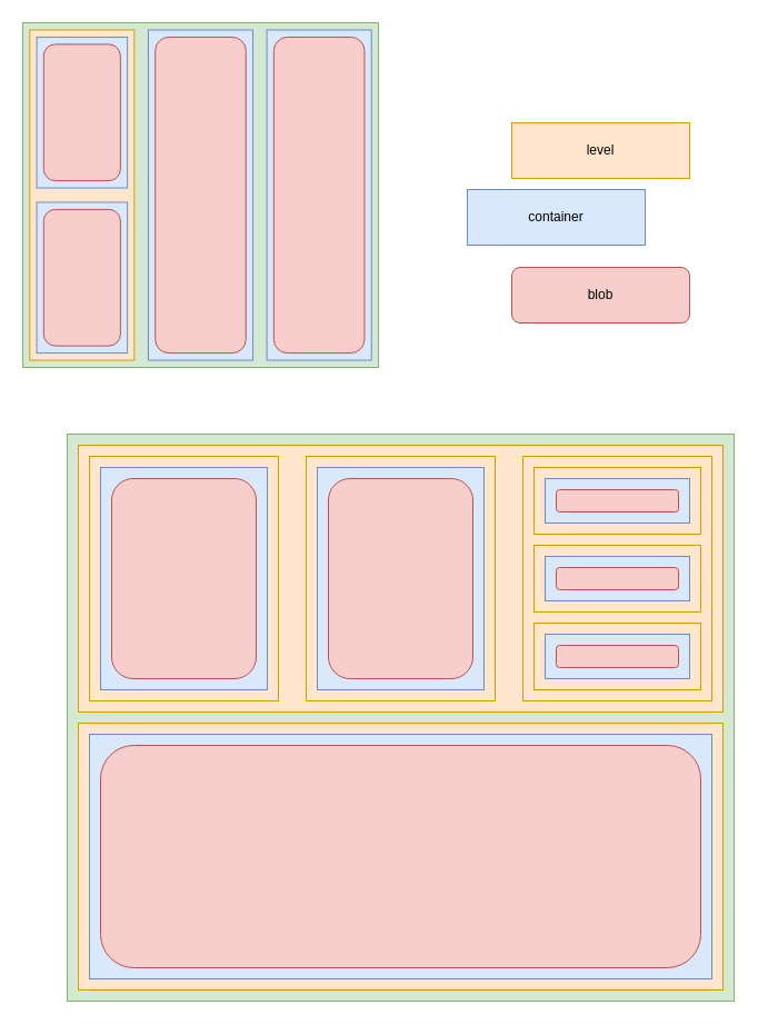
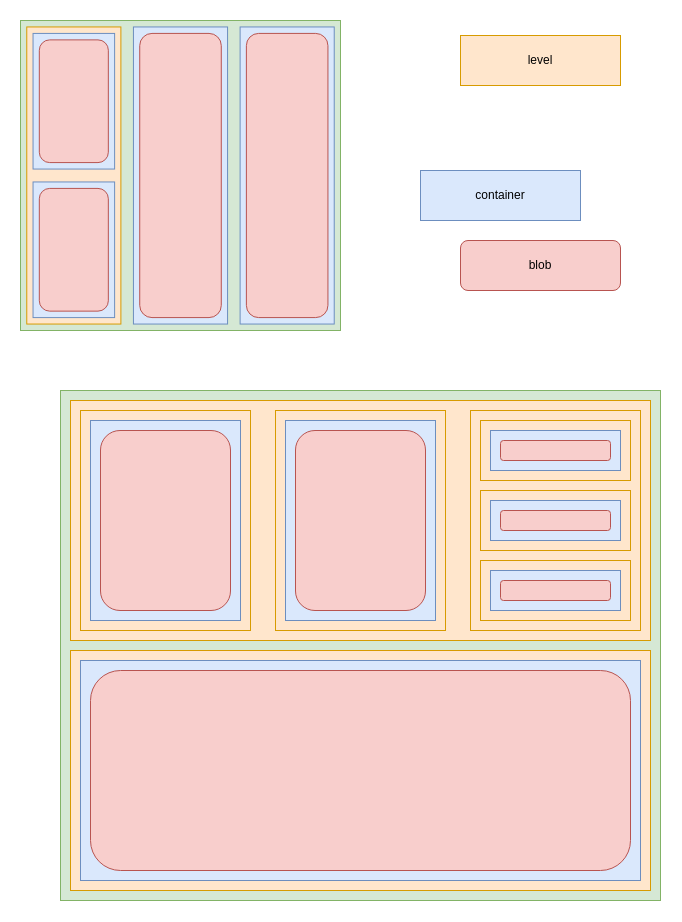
  <mxCell id="0" />
  <mxCell id="1" parent="0" />
- <mxCell id="2" value="level" style="rounded=0;whiteSpace=wrap;html=1;fillColor=#ffe6cc;strokeColor=#d79b00;" vertex="1" parent="1"><mxGeometry x="460" y="110" width="160" height="50" as="geometry" /></mxCell>
+ <mxCell id="2" value="level" style="rounded=0;whiteSpace=wrap;html=1;fillColor=#ffe6cc;strokeColor=#d79b00;" vertex="1" parent="1"><mxGeometry x="460" y="35" width="160" height="50" as="geometry" /></mxCell>
  <mxCell id="3" value="container" style="rounded=0;whiteSpace=wrap;html=1;fillColor=#dae8fc;strokeColor=#6c8ebf;" vertex="1" parent="1"><mxGeometry x="420" y="170" width="160" height="50" as="geometry" /></mxCell>
  <mxCell id="4" value="blob" style="rounded=1;whiteSpace=wrap;html=1;fillColor=#f8cecc;strokeColor=#b85450;" vertex="1" parent="1"><mxGeometry x="460" y="240" width="160" height="50" as="geometry" /></mxCell>
  <mxCell id="5" value="" style="group" vertex="1" connectable="0" parent="1"><mxGeometry x="20" y="20" width="320" height="310" as="geometry" /></mxCell>
  <mxCell id="6" value="" style="rounded=0;whiteSpace=wrap;html=1;fillColor=#d5e8d4;strokeColor=#82b366;" vertex="1" parent="5"><mxGeometry width="320" height="310" as="geometry" /></mxCell>
  <mxCell id="7" value="" style="rounded=0;whiteSpace=wrap;html=1;fillColor=#ffe6cc;strokeColor=#d79b00;" vertex="1" parent="5"><mxGeometry x="6.275" y="6.458" width="94.118" height="297.083" as="geometry" /></mxCell>
  <mxCell id="8" value="" style="rounded=0;whiteSpace=wrap;html=1;fillColor=#dae8fc;strokeColor=#6c8ebf;" vertex="1" parent="5"><mxGeometry x="112.941" y="6.458" width="94.118" height="297.083" as="geometry" /></mxCell>
  <mxCell id="9" value="" style="rounded=0;whiteSpace=wrap;html=1;fillColor=#dae8fc;strokeColor=#6c8ebf;" vertex="1" parent="5"><mxGeometry x="219.608" y="6.458" width="94.118" height="297.083" as="geometry" /></mxCell>
  <mxCell id="10" value="" style="rounded=0;whiteSpace=wrap;html=1;fillColor=#dae8fc;strokeColor=#6c8ebf;" vertex="1" parent="5"><mxGeometry x="12.549" y="12.917" width="81.569" height="135.625" as="geometry" /></mxCell>
  <mxCell id="11" value="" style="rounded=0;whiteSpace=wrap;html=1;fillColor=#dae8fc;strokeColor=#6c8ebf;" vertex="1" parent="5"><mxGeometry x="12.549" y="161.458" width="81.569" height="135.625" as="geometry" /></mxCell>
  <mxCell id="12" value="" style="rounded=1;whiteSpace=wrap;html=1;fillColor=#f8cecc;strokeColor=#b85450;" vertex="1" parent="5"><mxGeometry x="18.824" y="19.375" width="69.02" height="122.708" as="geometry" /></mxCell>
  <mxCell id="13" value="" style="rounded=1;whiteSpace=wrap;html=1;fillColor=#f8cecc;strokeColor=#b85450;" vertex="1" parent="5"><mxGeometry x="18.824" y="167.917" width="69.02" height="122.708" as="geometry" /></mxCell>
  <mxCell id="14" value="" style="rounded=1;whiteSpace=wrap;html=1;fillColor=#f8cecc;strokeColor=#b85450;" vertex="1" parent="5"><mxGeometry x="119.216" y="12.917" width="81.569" height="284.167" as="geometry" /></mxCell>
  <mxCell id="15" value="" style="rounded=1;whiteSpace=wrap;html=1;fillColor=#f8cecc;strokeColor=#b85450;" vertex="1" parent="5"><mxGeometry x="225.882" y="12.917" width="81.569" height="284.167" as="geometry" /></mxCell>
  <mxCell id="16" value="" style="group" vertex="1" connectable="0" parent="1"><mxGeometry x="60" y="390" width="600" height="510" as="geometry" /></mxCell>
  <mxCell id="17" value="" style="rounded=0;whiteSpace=wrap;html=1;fillColor=#d5e8d4;strokeColor=#82b366;" vertex="1" parent="16"><mxGeometry width="600" height="510" as="geometry" /></mxCell>
  <mxCell id="18" value="" style="rounded=0;whiteSpace=wrap;html=1;fillColor=#ffe6cc;strokeColor=#d79b00;" vertex="1" parent="16"><mxGeometry x="10" y="10" width="580" height="240" as="geometry" /></mxCell>
  <mxCell id="19" value="" style="rounded=0;whiteSpace=wrap;html=1;fillColor=#ffe6cc;strokeColor=#d79b00;" vertex="1" parent="16"><mxGeometry x="10" y="260" width="580" height="240" as="geometry" /></mxCell>
  <mxCell id="20" value="" style="rounded=0;whiteSpace=wrap;html=1;fillColor=#ffe6cc;strokeColor=#d79b00;" vertex="1" parent="16"><mxGeometry x="20" y="20" width="170" height="220" as="geometry" /></mxCell>
  <mxCell id="21" value="" style="rounded=0;whiteSpace=wrap;html=1;fillColor=#ffe6cc;strokeColor=#d79b00;" vertex="1" parent="16"><mxGeometry x="410" y="20" width="170" height="220" as="geometry" /></mxCell>
  <mxCell id="22" value="" style="rounded=0;whiteSpace=wrap;html=1;fillColor=#dae8fc;strokeColor=#6c8ebf;" vertex="1" parent="16"><mxGeometry x="20" y="270" width="560" height="220" as="geometry" /></mxCell>
  <mxCell id="23" value="" style="rounded=1;whiteSpace=wrap;html=1;fillColor=#f8cecc;strokeColor=#b85450;" vertex="1" parent="16"><mxGeometry x="30" y="280" width="540" height="200" as="geometry" /></mxCell>
  <mxCell id="24" value="" style="rounded=0;whiteSpace=wrap;html=1;fillColor=#dae8fc;strokeColor=#6c8ebf;" vertex="1" parent="16"><mxGeometry x="30" y="30" width="150" height="200" as="geometry" /></mxCell>
  <mxCell id="25" value="" style="rounded=0;whiteSpace=wrap;html=1;fillColor=#ffe6cc;strokeColor=#d79b00;" vertex="1" parent="16"><mxGeometry x="420" y="30" width="150" height="60" as="geometry" /></mxCell>
  <mxCell id="26" value="" style="rounded=0;whiteSpace=wrap;html=1;fillColor=#ffe6cc;strokeColor=#d79b00;" vertex="1" parent="16"><mxGeometry x="420" y="100" width="150" height="60" as="geometry" /></mxCell>
  <mxCell id="27" value="" style="rounded=0;whiteSpace=wrap;html=1;fillColor=#ffe6cc;strokeColor=#d79b00;" vertex="1" parent="16"><mxGeometry x="420" y="170" width="150" height="60" as="geometry" /></mxCell>
  <mxCell id="28" value="" style="rounded=0;whiteSpace=wrap;html=1;fillColor=#dae8fc;strokeColor=#6c8ebf;" vertex="1" parent="16"><mxGeometry x="430" y="40" width="130" height="40" as="geometry" /></mxCell>
  <mxCell id="29" value="" style="rounded=0;whiteSpace=wrap;html=1;fillColor=#dae8fc;strokeColor=#6c8ebf;" vertex="1" parent="16"><mxGeometry x="430" y="110" width="130" height="40" as="geometry" /></mxCell>
  <mxCell id="30" value="" style="rounded=0;whiteSpace=wrap;html=1;fillColor=#dae8fc;strokeColor=#6c8ebf;" vertex="1" parent="16"><mxGeometry x="430" y="180" width="130" height="40" as="geometry" /></mxCell>
  <mxCell id="31" value="" style="rounded=1;whiteSpace=wrap;html=1;fillColor=#f8cecc;strokeColor=#b85450;" vertex="1" parent="16"><mxGeometry x="40" y="40" width="130" height="180" as="geometry" /></mxCell>
  <mxCell id="32" value="" style="rounded=0;whiteSpace=wrap;html=1;fillColor=#ffe6cc;strokeColor=#d79b00;" vertex="1" parent="16"><mxGeometry x="215" y="20" width="170" height="220" as="geometry" /></mxCell>
  <mxCell id="33" value="" style="rounded=0;whiteSpace=wrap;html=1;fillColor=#dae8fc;strokeColor=#6c8ebf;" vertex="1" parent="16"><mxGeometry x="225" y="30" width="150" height="200" as="geometry" /></mxCell>
  <mxCell id="34" value="" style="rounded=1;whiteSpace=wrap;html=1;fillColor=#f8cecc;strokeColor=#b85450;" vertex="1" parent="16"><mxGeometry x="235" y="40" width="130" height="180" as="geometry" /></mxCell>
  <mxCell id="35" value="" style="rounded=1;whiteSpace=wrap;html=1;fillColor=#f8cecc;strokeColor=#b85450;" vertex="1" parent="16"><mxGeometry x="440" y="50" width="110" height="20" as="geometry" /></mxCell>
  <mxCell id="36" value="" style="rounded=1;whiteSpace=wrap;html=1;fillColor=#f8cecc;strokeColor=#b85450;" vertex="1" parent="16"><mxGeometry x="440" y="120" width="110" height="20" as="geometry" /></mxCell>
  <mxCell id="37" value="" style="rounded=1;whiteSpace=wrap;html=1;fillColor=#f8cecc;strokeColor=#b85450;" vertex="1" parent="16"><mxGeometry x="440" y="190" width="110" height="20" as="geometry" /></mxCell>
